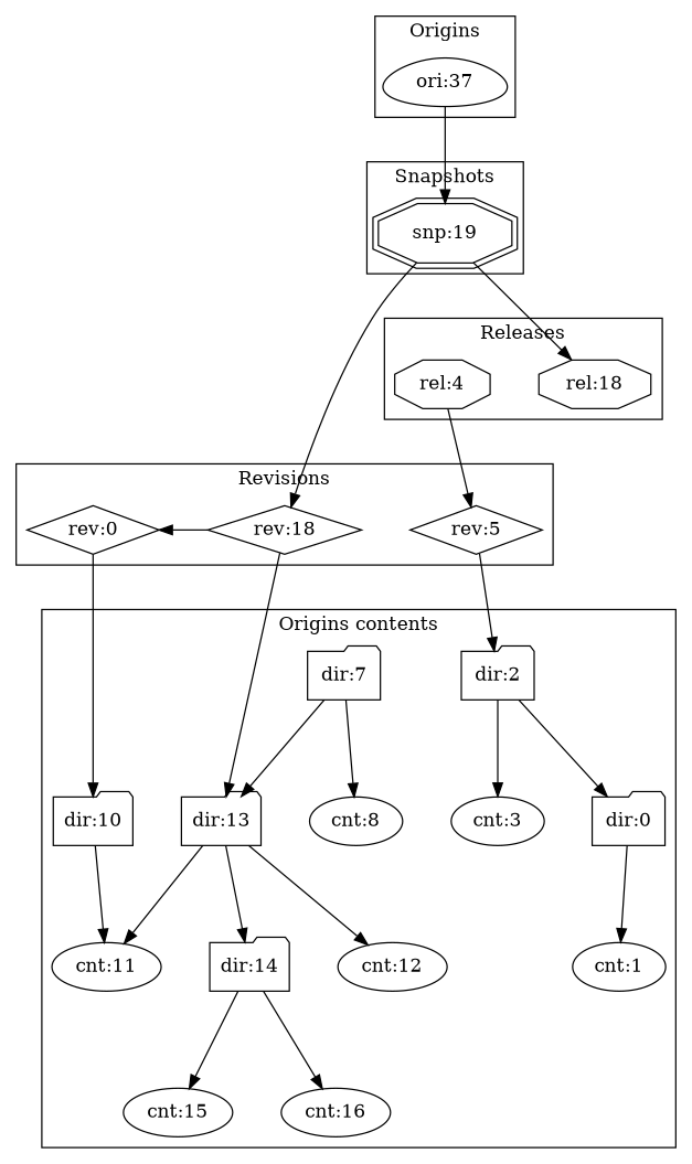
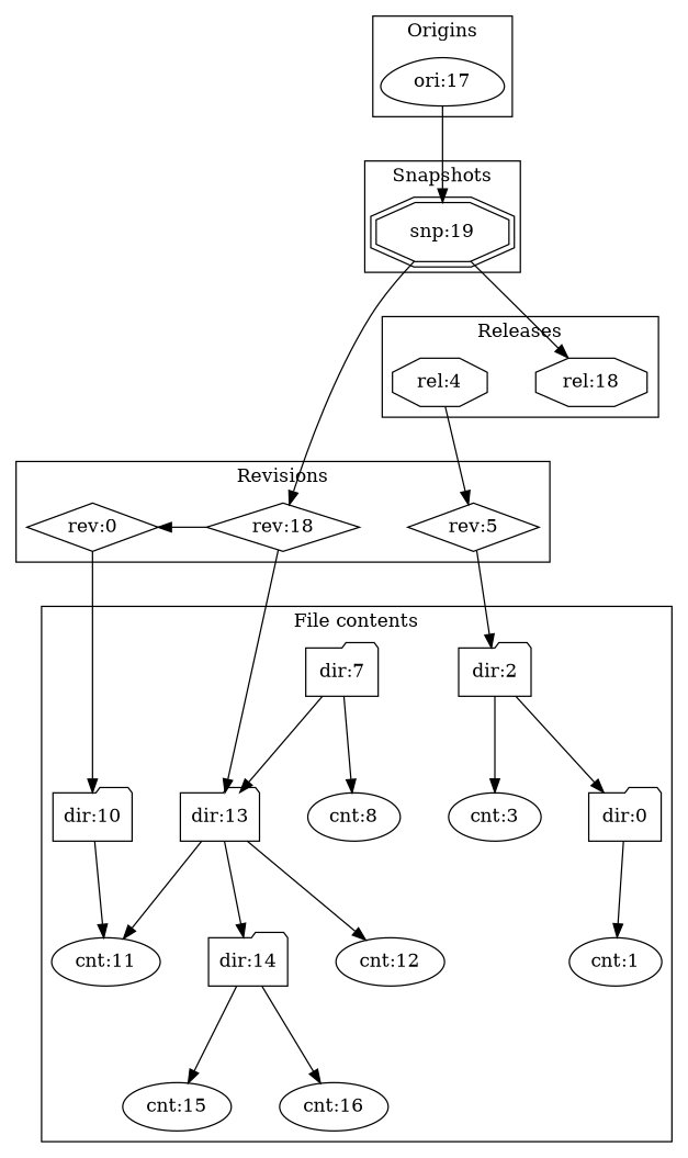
  digraph {
    nodesep=0.5
    ranksep=1
    n1 [label="cnt:11"]
    n2 [label="cnt:15"]
    n3 [label="cnt:16"]
    n4 [label="cnt:12"]
    n5 [label="cnt:8"]
    n6 [label="cnt:3"]
    n7 [label="cnt:1"]
    n8 [label="dir:10" shape=folder]
    n9 [label="dir:14" shape=folder]
    n10 [label="dir:13" shape=folder]
    n11 [label="dir:7" shape=folder]
    n12 [label="dir:0" shape=folder]
    n13 [label="dir:2" shape=folder]
    n14 [label="rev:0" shape=diamond]
    n15 [label="rev:18" shape=diamond]
    n16 [label="rev:5" shape=diamond]
    n17 [label="rel:18" shape=octagon]
    n18 [label="rel:4" shape=octagon]
    n19 [label="snp:19" shape=doubleoctagon]
-   n20 [label="ori:37" shape=egg]
+   n20 [label="ori:17" shape=egg]
    subgraph sub_1 {
      n1
      n2
      n3
      n4
      n5
      n6
      n7
    }
    subgraph cluster_2 {
-     label="Origins contents"
+     label="File contents"
      n1
      n2
      n3
      n4
      n5
      n6
      n7
      n8
      n9
      n10
      n11
      n12
      n13
    }
    subgraph cluster_3 {
      label=Revisions
      n14
      n15
      n16
    }
    subgraph cluster_4 {
      label=Releases
      n17
      n18
    }
    subgraph cluster_5 {
      label=Snapshots
      n19
    }
    subgraph cluster_6 {
      label=Origins
      n20
    }
    n8 -> n1
    n9 -> n2
    n9 -> n3
    n10 -> n1
    n10 -> n4
    n10 -> n9
    n11 -> n5
    n11 -> n10
    n12 -> n7
    n13 -> n6
    n13 -> n12
    n14 -> n8
    n15 -> n10
    n15 -> n14 [constraint=false]
    n16 -> n13
    n18 -> n16
    n19 -> n15
    n19 -> n17
    n20 -> n19
  }
